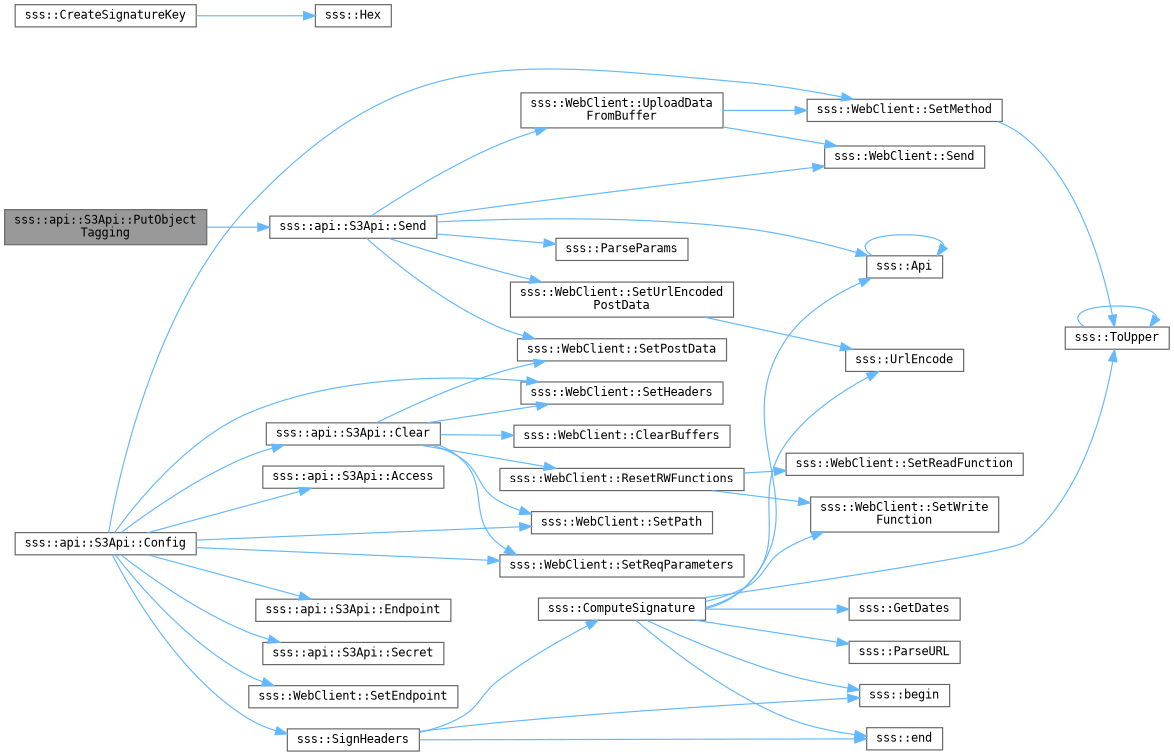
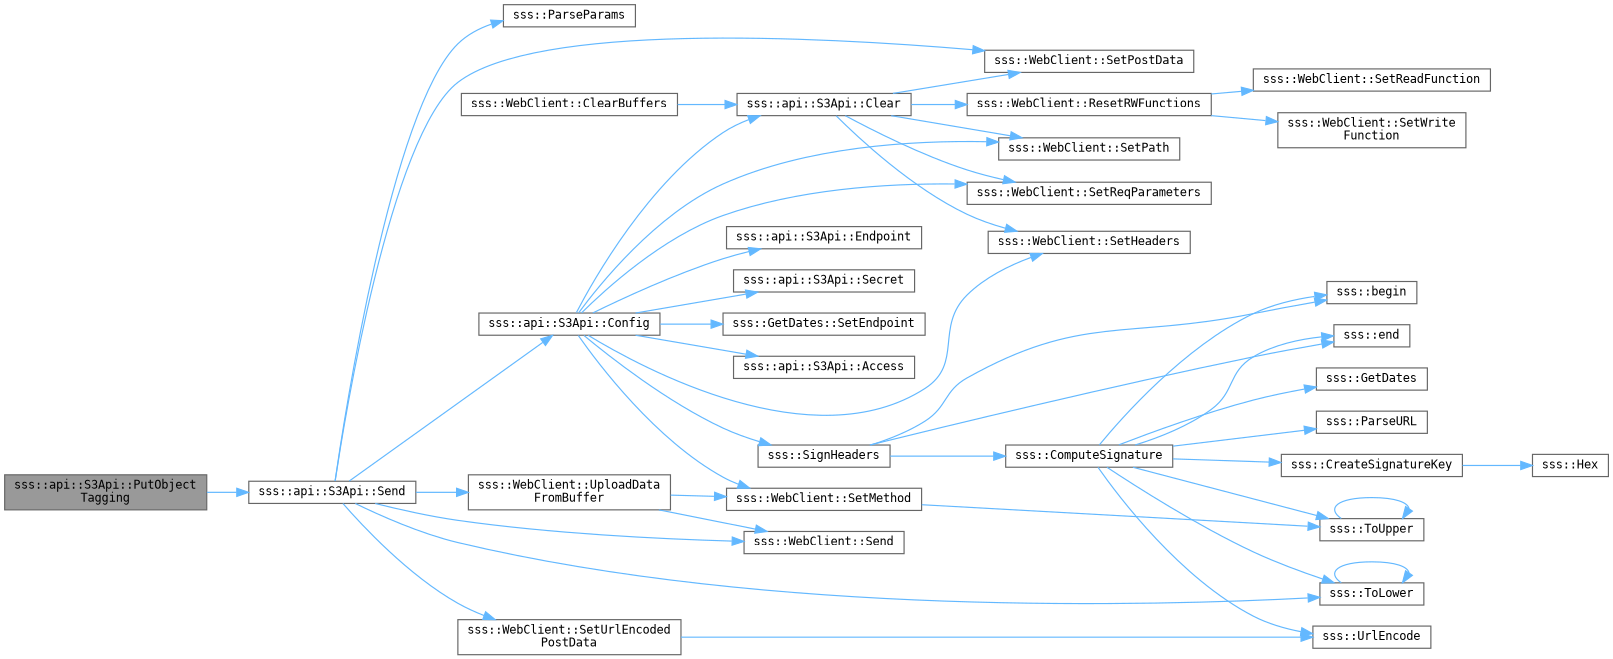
  digraph {
    fontname="DejaVu Sans Mono"
    rankdir=LR
    node [color=grey40 fillcolor=white fontname="DejaVu Sans Mono" fontsize=10 shape=box style=filled]
    edge [color=steelblue1 fontname="DejaVu Sans Mono" fontsize=10 labelfontname=Helvetica labelfontsize=10 style=solid]
    n1 [color=gray40 fillcolor=grey60 fontcolor=black height=0.2 label="sss::api::S3Api::PutObject\lTagging" width=0.4]
    n2 [height=0.2 label="sss::api::S3Api::Send" width=0.4]
    n3 [height=0.2 label="sss::api::S3Api::Config" width=0.4]
    n4 [height=0.2 label="sss::WebClient::SetPostData" width=0.4]
-   n5 [height=0.2 label="sss::Api" width=0.4]
+   n5 [height=0.2 label="sss::ToLower" width=0.4]
    n6 [height=0.2 label="sss::ParseParams" width=0.4]
    n7 [height=0.2 label="sss::WebClient::Send" width=0.4]
    n8 [height=0.2 label="sss::WebClient::SetUrlEncoded\lPostData" width=0.4]
    n9 [height=0.2 label="sss::WebClient::UploadData\lFromBuffer" width=0.4]
    n10 [height=0.2 label="sss::api::S3Api::Access" width=0.4]
    n11 [height=0.2 label="sss::api::S3Api::Clear" width=0.4]
    n12 [height=0.2 label="sss::WebClient::SetHeaders" width=0.4]
    n13 [height=0.2 label="sss::WebClient::SetPath" width=0.4]
    n14 [height=0.2 label="sss::WebClient::SetReqParameters" width=0.4]
    n15 [height=0.2 label="sss::api::S3Api::Endpoint" width=0.4]
    n16 [height=0.2 label="sss::api::S3Api::Secret" width=0.4]
-   n17 [height=0.2 label="sss::WebClient::SetEndpoint" width=0.4]
+   n17 [height=0.2 label="sss::GetDates::SetEndpoint" width=0.4]
    n18 [height=0.2 label="sss::WebClient::SetMethod" width=0.4]
    n19 [height=0.2 label="sss::SignHeaders" width=0.4]
    n20 [height=0.2 label="sss::UrlEncode" width=0.4]
    n21 [height=0.2 label="sss::WebClient::ClearBuffers" width=0.4]
    n22 [height=0.2 label="sss::WebClient::ResetRWFunctions" width=0.4]
    n23 [height=0.2 label="sss::ToUpper" width=0.4]
    n24 [height=0.2 label="sss::begin" width=0.4]
    n25 [height=0.2 label="sss::ComputeSignature" width=0.4]
    n26 [height=0.2 label="sss::end" width=0.4]
    n27 [height=0.2 label="sss::WebClient::SetReadFunction" width=0.4]
    n28 [height=0.2 label="sss::WebClient::SetWrite\lFunction" width=0.4]
    n29 [height=0.2 label="sss::CreateSignatureKey" width=0.4]
    n30 [height=0.2 label="sss::GetDates" width=0.4]
    n31 [height=0.2 label="sss::ParseURL" width=0.4]
    n32 [height=0.2 label="sss::Hex" width=0.4]
    n1 -> n2
+   n2 -> n3
    n2 -> n4
    n2 -> n5
    n2 -> n6
    n2 -> n7
    n2 -> n8
    n2 -> n9
    n3 -> n10
    n3 -> n11
    n3 -> n12
    n3 -> n13
    n3 -> n14
    n3 -> n15
    n3 -> n16
    n3 -> n17
    n3 -> n18
    n3 -> n19
    n5 -> n5
    n8 -> n20
    n9 -> n7
    n9 -> n18
    n11 -> n4
    n11 -> n12
    n11 -> n13
    n11 -> n14
-   n11 -> n21
+   n21 -> n11
    n11 -> n22
    n18 -> n23
    n19 -> n24
    n19 -> n25
    n19 -> n26
    n22 -> n27
    n22 -> n28
    n23 -> n23
    n25 -> n5
    n25 -> n20
    n25 -> n23
    n25 -> n24
    n25 -> n26
-   n25 -> n28
+   n25 -> n29
    n25 -> n30
    n25 -> n31
    n29 -> n32
  }
